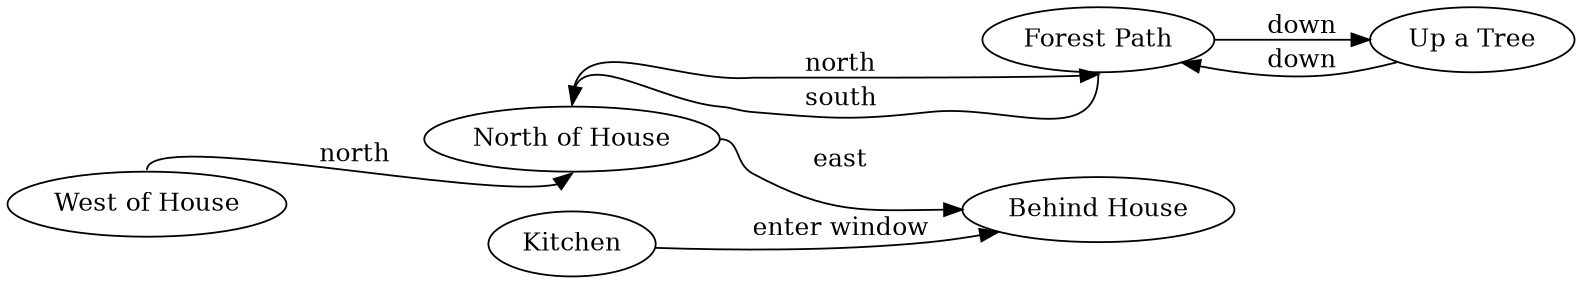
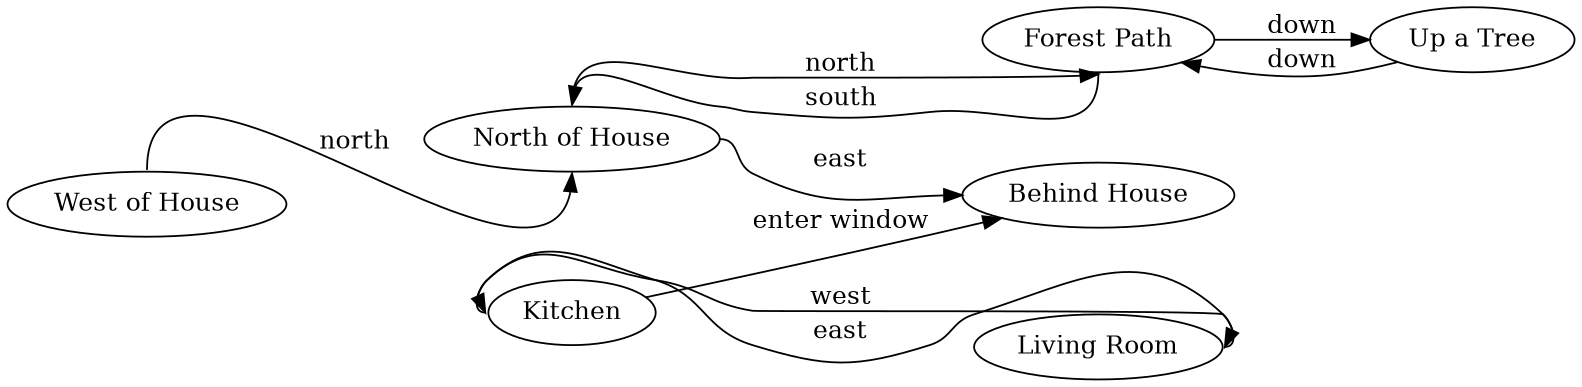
  digraph {
    rankdir=LR
    "West of House"
    "North of House"
    "Forest Path"
    "Behind House"
    "Up a Tree"
    Kitchen
+   "Living Room"
    "West of House" -> "North of House" [headport=s label=north tailport=n]
    "North of House" -> "Forest Path" [headport=s label=north tailport=n]
    "North of House" -> "Behind House" [headport=w label=east tailport=e]
    "Forest Path" -> "North of House" [headport=n label=south tailport=s]
    "Forest Path" -> "Up a Tree" [label=down]
    "Up a Tree" -> "Forest Path" [label=down]
    Kitchen -> "Behind House" [label="enter window"]
+   Kitchen -> "Living Room" [headport=e label=west tailport=w]
+   "Living Room" -> Kitchen [headport=w label=east tailport=e]
  }
